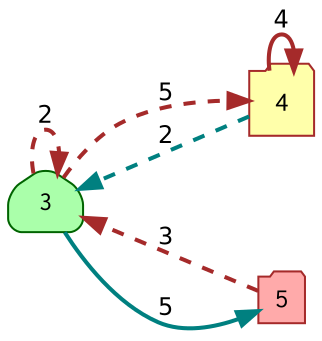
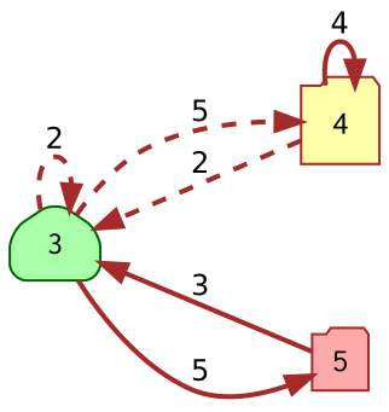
  digraph {
    rankdir=LR
    node [color=brown fontname=Courier fontsize=14 shape=folder style=filled]
    edge [color=brown fontname=Helvetica fontsize=12 minlen=2 pensize=5 penwidth=2]
    n1 [color=darkgreen fillcolor="#AAFFAA" height=0.5 label=3 shape=house style="filled,rounded" width=0.51]
    n2 [fillcolor="#FFFFAA" height=0.45 label=4 width=0.45]
    n3 [fillcolor="#FFAAAA" height=0 label=5 width=0]
    n1 -> n1 [constraint=True label=2 style=dashed]
    n1 -> n2 [constraint=True label=5 style=dashed]
-   n1 -> n3 [color=teal label=5]
-   n2 -> n1 [color=teal constraint=true label=2 style=dashed]
+   n1 -> n3 [label=5]
+   n2 -> n1 [constraint=true label=2 style=dashed]
    n2 -> n2 [label=4]
-   n3 -> n1 [label=3 style=dashed]
+   n3 -> n1 [label=3]
  }
